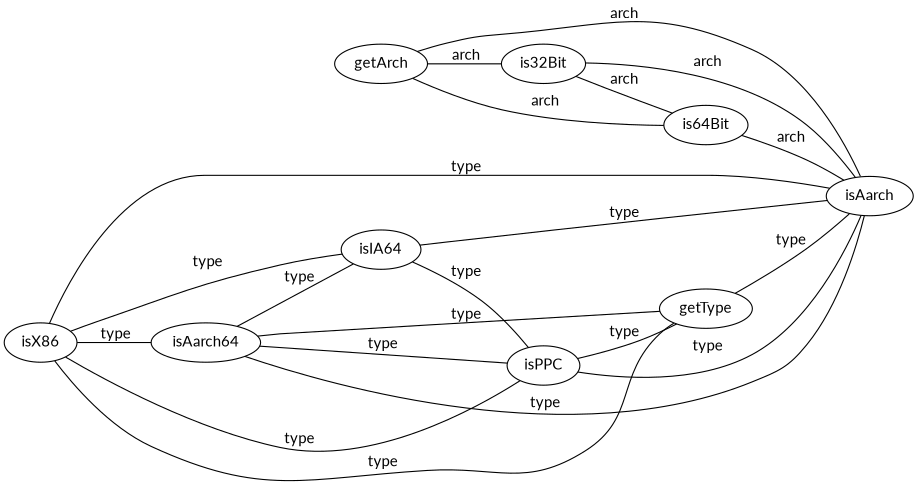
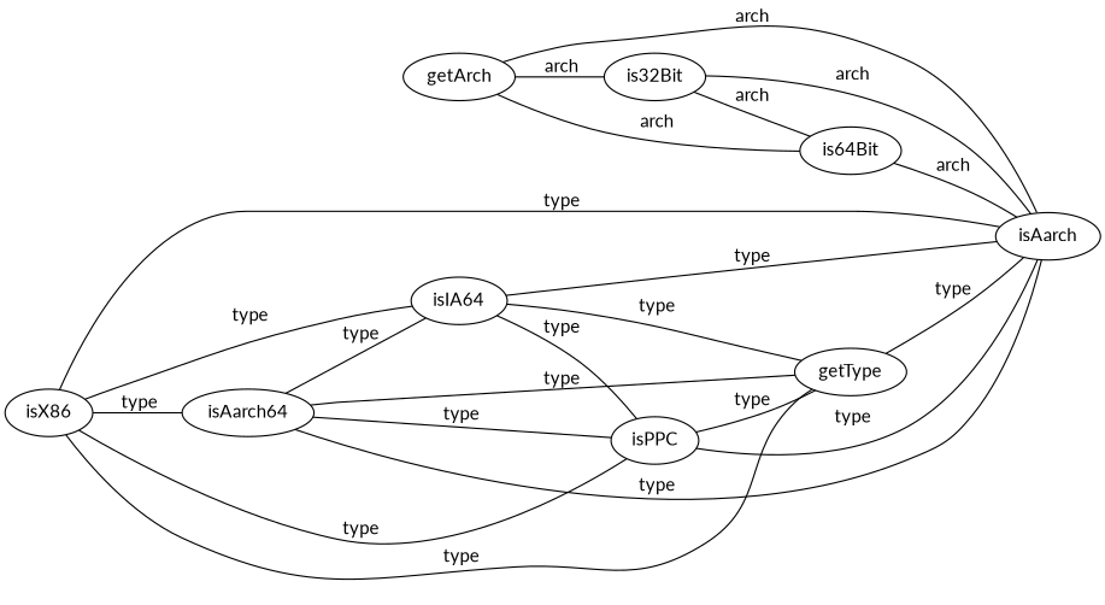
  digraph {
    fontname=Lato
    rankdir=LR
    node [fontname=Lato]
    edge [dir=none fontname=Lato]
    getArch
    is32Bit
    is64Bit
    n4 [label=isAarch]
    isX86
    isAarch64
    isIA64
    isPPC
    getType
    getArch -> is32Bit [label=" arch"]
    getArch -> is64Bit [label=" arch"]
    getArch -> n4 [label=" arch"]
    is32Bit -> is64Bit [label=" arch"]
    is32Bit -> n4 [label=" arch"]
    is64Bit -> n4 [label=" arch"]
    isX86 -> n4 [label=" type"]
    isX86 -> isAarch64 [label=" type"]
    isX86 -> isIA64 [label=" type"]
    isX86 -> isPPC [label=" type"]
    isX86 -> getType [label=" type"]
    isAarch64 -> n4 [label=" type"]
    isAarch64 -> isIA64 [label=" type"]
    isAarch64 -> isPPC [label=" type"]
    isAarch64 -> getType [label=" type"]
    isIA64 -> n4 [label=" type"]
    isIA64 -> isPPC [label=" type"]
+   isIA64 -> getType [label=" type"]
    isPPC -> n4 [label=" type"]
    isPPC -> getType [label=" type"]
    getType -> n4 [label=" type"]
  }
